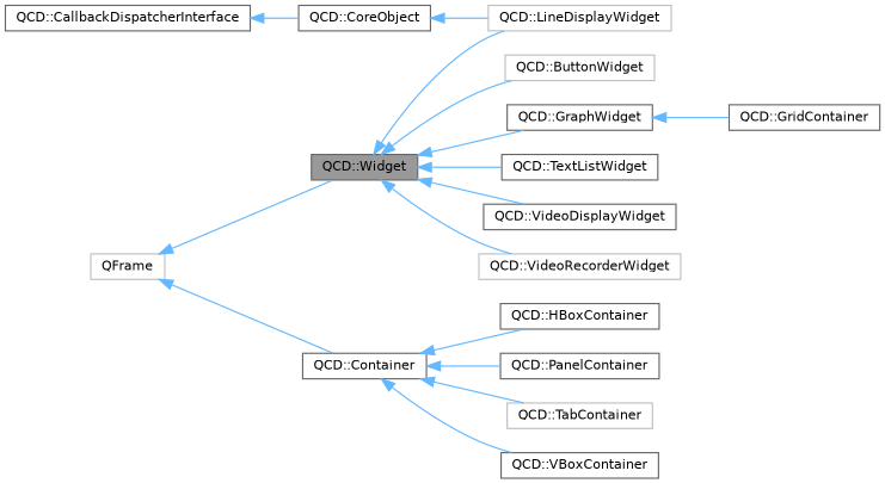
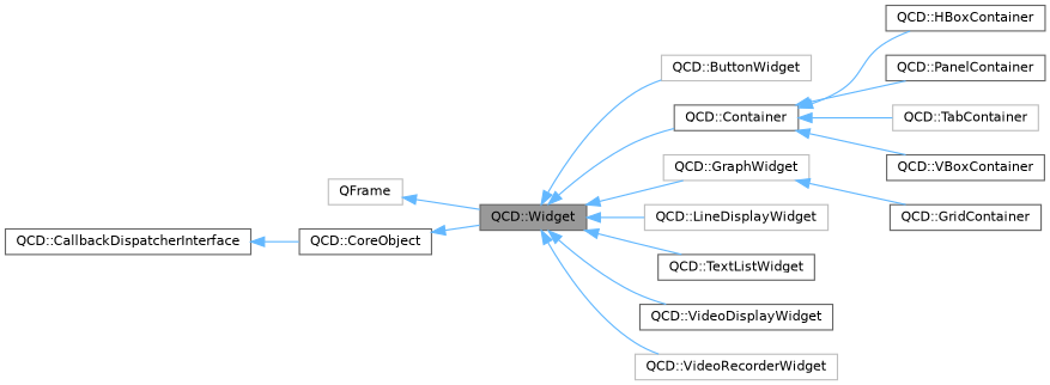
  digraph {
    rankdir=LR
    node [color=gray40 fillcolor=white fontname=Helvetica fontsize=10 shape=box style=filled]
    edge [color=steelblue1 dir=back fontname=Helvetica fontsize=10 labelfontname=Helvetica labelfontsize=10 style=solid]
    n1 [fillcolor=grey60 fontcolor=black height=0.2 label="QCD::Widget" width=0.4]
    n2 [color=grey75 height=0.2 label="QCD::ButtonWidget" width=0.4]
    n3 [height=0.2 label="QCD::Container" width=0.4]
-   n4 [height=0.2 label="QCD::GraphWidget" width=0.4]
+   n4 [color=grey75 height=0.2 label="QCD::GraphWidget" width=0.4]
    n5 [color=grey75 height=0.2 label="QCD::LineDisplayWidget" width=0.4]
    n6 [height=0.2 label="QCD::TextListWidget" width=0.4]
    n7 [height=0.2 label="QCD::VideoDisplayWidget" width=0.4]
    n8 [color=grey75 height=0.2 label="QCD::VideoRecorderWidget" width=0.4]
    n9 [height=0.2 label="QCD::HBoxContainer" width=0.4]
    n10 [height=0.2 label="QCD::PanelContainer" width=0.4]
    n11 [color=grey75 height=0.2 label="QCD::TabContainer" width=0.4]
    n12 [height=0.2 label="QCD::VBoxContainer" width=0.4]
    n13 [height=0.2 label="QCD::GridContainer" width=0.4]
    n14 [color=grey75 height=0.2 label=QFrame width=0.4]
    n15 [height=0.2 label="QCD::CoreObject" width=0.4]
    n16 [height=0.2 label="QCD::CallbackDispatcherInterface" width=0.4]
    n1 -> n2
-   n14 -> n3
+   n1 -> n3
    n1 -> n4
    n1 -> n5
    n1 -> n6
    n1 -> n7
    n1 -> n8
    n3 -> n9
    n3 -> n10
    n3 -> n11
    n3 -> n12
    n4 -> n13
    n14 -> n1
-   n15 -> n5
+   n15 -> n1
    n16 -> n15
  }
